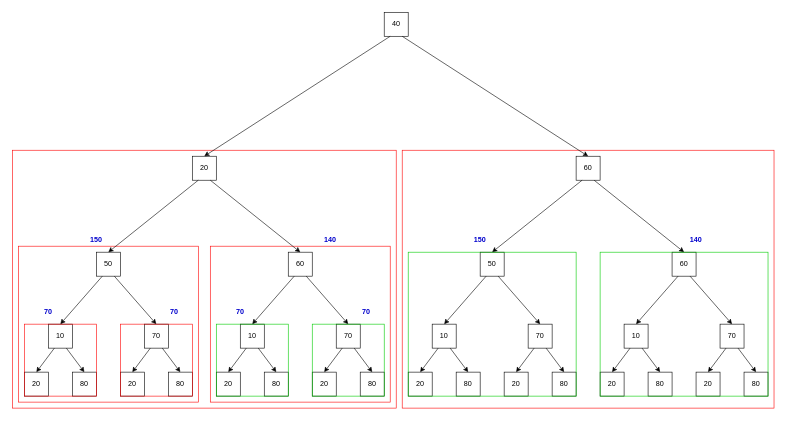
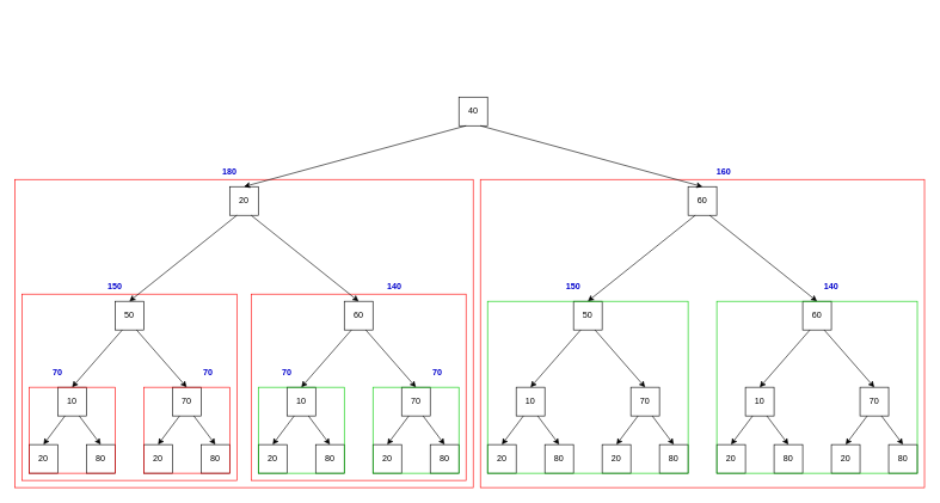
  <mxCell id="0" />
  <mxCell id="1" parent="0" />
  <mxCell id="2" value="" style="rounded=0;whiteSpace=wrap;html=1;strokeColor=#FF0000;fillColor=none;" vertex="1" parent="1"><mxGeometry x="350" y="410" width="300" height="260" as="geometry" /></mxCell>
  <mxCell id="3" value="" style="rounded=0;whiteSpace=wrap;html=1;strokeColor=#FF0000;fillColor=none;" vertex="1" parent="1"><mxGeometry x="670" y="250" width="620" height="430" as="geometry" /></mxCell>
  <mxCell id="4" value="" style="rounded=0;whiteSpace=wrap;html=1;strokeColor=#FF0000;fillColor=none;" vertex="1" parent="1"><mxGeometry x="20" y="250" width="640" height="430" as="geometry" /></mxCell>
  <mxCell id="5" value="" style="rounded=0;whiteSpace=wrap;html=1;strokeColor=#FF0000;fillColor=none;" vertex="1" parent="1"><mxGeometry x="30" y="410" width="300" height="260" as="geometry" /></mxCell>
- <mxCell id="6" value="40" style="whiteSpace=wrap;html=1;aspect=fixed;" vertex="1" parent="1"><mxGeometry x="640" y="20" width="40" height="40" as="geometry" /></mxCell>
+ <mxCell id="6" value="40" style="whiteSpace=wrap;html=1;aspect=fixed;" vertex="1" parent="1"><mxGeometry x="640" y="135" width="40" height="40" as="geometry" /></mxCell>
  <mxCell id="7" value="20" style="whiteSpace=wrap;html=1;aspect=fixed;" vertex="1" parent="1"><mxGeometry x="320" y="260" width="40" height="40" as="geometry" /></mxCell>
  <mxCell id="8" value="60" style="whiteSpace=wrap;html=1;aspect=fixed;" vertex="1" parent="1"><mxGeometry x="960" y="260" width="40" height="40" as="geometry" /></mxCell>
  <mxCell id="9" value="50" style="whiteSpace=wrap;html=1;aspect=fixed;" vertex="1" parent="1"><mxGeometry x="160" y="420" width="40" height="40" as="geometry" /></mxCell>
  <mxCell id="10" value="60" style="whiteSpace=wrap;html=1;aspect=fixed;" vertex="1" parent="1"><mxGeometry x="480" y="420" width="40" height="40" as="geometry" /></mxCell>
  <mxCell id="11" value="50" style="whiteSpace=wrap;html=1;aspect=fixed;" vertex="1" parent="1"><mxGeometry x="800" y="420" width="40" height="40" as="geometry" /></mxCell>
  <mxCell id="12" value="60" style="whiteSpace=wrap;html=1;aspect=fixed;" vertex="1" parent="1"><mxGeometry x="1120" y="420" width="40" height="40" as="geometry" /></mxCell>
  <mxCell id="13" value="10" style="whiteSpace=wrap;html=1;aspect=fixed;" vertex="1" parent="1"><mxGeometry x="80" y="540" width="40" height="40" as="geometry" /></mxCell>
  <mxCell id="14" value="70" style="whiteSpace=wrap;html=1;aspect=fixed;" vertex="1" parent="1"><mxGeometry x="240" y="540" width="40" height="40" as="geometry" /></mxCell>
  <mxCell id="15" value="10" style="whiteSpace=wrap;html=1;aspect=fixed;" vertex="1" parent="1"><mxGeometry x="400" y="540" width="40" height="40" as="geometry" /></mxCell>
  <mxCell id="16" value="70" style="whiteSpace=wrap;html=1;aspect=fixed;" vertex="1" parent="1"><mxGeometry x="560" y="540" width="40" height="40" as="geometry" /></mxCell>
  <mxCell id="17" value="10" style="whiteSpace=wrap;html=1;aspect=fixed;" vertex="1" parent="1"><mxGeometry x="720" y="540" width="40" height="40" as="geometry" /></mxCell>
  <mxCell id="18" value="70" style="whiteSpace=wrap;html=1;aspect=fixed;" vertex="1" parent="1"><mxGeometry x="880" y="540" width="40" height="40" as="geometry" /></mxCell>
  <mxCell id="19" value="10" style="whiteSpace=wrap;html=1;aspect=fixed;" vertex="1" parent="1"><mxGeometry x="1040" y="540" width="40" height="40" as="geometry" /></mxCell>
  <mxCell id="20" value="70" style="whiteSpace=wrap;html=1;aspect=fixed;" vertex="1" parent="1"><mxGeometry x="1200" y="540" width="40" height="40" as="geometry" /></mxCell>
  <mxCell id="21" value="20" style="whiteSpace=wrap;html=1;aspect=fixed;" vertex="1" parent="1"><mxGeometry x="40" y="620" width="40" height="40" as="geometry" /></mxCell>
  <mxCell id="22" value="80" style="whiteSpace=wrap;html=1;aspect=fixed;" vertex="1" parent="1"><mxGeometry x="120" y="620" width="40" height="40" as="geometry" /></mxCell>
  <mxCell id="23" value="20" style="whiteSpace=wrap;html=1;aspect=fixed;" vertex="1" parent="1"><mxGeometry x="200" y="620" width="40" height="40" as="geometry" /></mxCell>
  <mxCell id="24" value="80" style="whiteSpace=wrap;html=1;aspect=fixed;" vertex="1" parent="1"><mxGeometry x="280" y="620" width="40" height="40" as="geometry" /></mxCell>
  <mxCell id="25" value="20" style="whiteSpace=wrap;html=1;aspect=fixed;" vertex="1" parent="1"><mxGeometry x="360" y="620" width="40" height="40" as="geometry" /></mxCell>
  <mxCell id="26" value="80" style="whiteSpace=wrap;html=1;aspect=fixed;" vertex="1" parent="1"><mxGeometry x="440" y="620" width="40" height="40" as="geometry" /></mxCell>
  <mxCell id="27" value="20" style="whiteSpace=wrap;html=1;aspect=fixed;" vertex="1" parent="1"><mxGeometry x="520" y="620" width="40" height="40" as="geometry" /></mxCell>
  <mxCell id="28" value="80" style="whiteSpace=wrap;html=1;aspect=fixed;" vertex="1" parent="1"><mxGeometry x="600" y="620" width="40" height="40" as="geometry" /></mxCell>
  <mxCell id="29" value="20" style="whiteSpace=wrap;html=1;aspect=fixed;" vertex="1" parent="1"><mxGeometry x="680" y="620" width="40" height="40" as="geometry" /></mxCell>
  <mxCell id="30" value="80" style="whiteSpace=wrap;html=1;aspect=fixed;" vertex="1" parent="1"><mxGeometry x="760" y="620" width="40" height="40" as="geometry" /></mxCell>
  <mxCell id="31" value="20" style="whiteSpace=wrap;html=1;aspect=fixed;" vertex="1" parent="1"><mxGeometry x="840" y="620" width="40" height="40" as="geometry" /></mxCell>
  <mxCell id="32" value="80" style="whiteSpace=wrap;html=1;aspect=fixed;" vertex="1" parent="1"><mxGeometry x="920" y="620" width="40" height="40" as="geometry" /></mxCell>
  <mxCell id="33" value="20" style="whiteSpace=wrap;html=1;aspect=fixed;" vertex="1" parent="1"><mxGeometry x="1000" y="620" width="40" height="40" as="geometry" /></mxCell>
  <mxCell id="34" value="80" style="whiteSpace=wrap;html=1;aspect=fixed;" vertex="1" parent="1"><mxGeometry x="1080" y="620" width="40" height="40" as="geometry" /></mxCell>
  <mxCell id="35" value="20" style="whiteSpace=wrap;html=1;aspect=fixed;" vertex="1" parent="1"><mxGeometry x="1160" y="620" width="40" height="40" as="geometry" /></mxCell>
  <mxCell id="36" value="80" style="whiteSpace=wrap;html=1;aspect=fixed;" vertex="1" parent="1"><mxGeometry x="1240" y="620" width="40" height="40" as="geometry" /></mxCell>
  <mxCell id="37" value="" style="endArrow=classic;html=1;exitX=0.25;exitY=1;exitDx=0;exitDy=0;entryX=0.5;entryY=0;entryDx=0;entryDy=0;" edge="1" parent="1" source="6" target="7"><mxGeometry width="50" height="50" relative="1" as="geometry"><mxPoint x="530" y="420" as="sourcePoint" /><mxPoint x="580" y="370" as="targetPoint" /></mxGeometry></mxCell>
  <mxCell id="38" value="" style="endArrow=classic;html=1;exitX=0.75;exitY=1;exitDx=0;exitDy=0;entryX=0.5;entryY=0;entryDx=0;entryDy=0;" edge="1" parent="1" source="6" target="8"><mxGeometry width="50" height="50" relative="1" as="geometry"><mxPoint x="790" y="390" as="sourcePoint" /><mxPoint x="840" y="340" as="targetPoint" /></mxGeometry></mxCell>
  <mxCell id="39" value="" style="endArrow=classic;html=1;exitX=0.25;exitY=1;exitDx=0;exitDy=0;entryX=0.5;entryY=0;entryDx=0;entryDy=0;" edge="1" parent="1" source="7" target="9"><mxGeometry width="50" height="50" relative="1" as="geometry"><mxPoint x="270" y="520" as="sourcePoint" /><mxPoint x="320" y="470" as="targetPoint" /></mxGeometry></mxCell>
  <mxCell id="40" value="" style="endArrow=classic;html=1;exitX=0.75;exitY=1;exitDx=0;exitDy=0;entryX=0.5;entryY=0;entryDx=0;entryDy=0;" edge="1" parent="1" source="7" target="10"><mxGeometry width="50" height="50" relative="1" as="geometry"><mxPoint x="410" y="480" as="sourcePoint" /><mxPoint x="460" y="430" as="targetPoint" /></mxGeometry></mxCell>
  <mxCell id="41" value="" style="endArrow=classic;html=1;exitX=0.75;exitY=1;exitDx=0;exitDy=0;entryX=0.5;entryY=0;entryDx=0;entryDy=0;" edge="1" parent="1" source="9" target="14"><mxGeometry width="50" height="50" relative="1" as="geometry"><mxPoint x="310" y="500" as="sourcePoint" /><mxPoint x="360" y="450" as="targetPoint" /></mxGeometry></mxCell>
  <mxCell id="42" value="" style="endArrow=classic;html=1;exitX=0.25;exitY=1;exitDx=0;exitDy=0;entryX=0.5;entryY=0;entryDx=0;entryDy=0;" edge="1" parent="1" source="9" target="13"><mxGeometry width="50" height="50" relative="1" as="geometry"><mxPoint x="90" y="520" as="sourcePoint" /><mxPoint x="140" y="470" as="targetPoint" /></mxGeometry></mxCell>
  <mxCell id="43" value="" style="endArrow=classic;html=1;exitX=0.25;exitY=1;exitDx=0;exitDy=0;entryX=0.5;entryY=0;entryDx=0;entryDy=0;" edge="1" parent="1" source="13" target="21"><mxGeometry width="50" height="50" relative="1" as="geometry"><mxPoint x="140" y="600" as="sourcePoint" /><mxPoint x="190" y="550" as="targetPoint" /></mxGeometry></mxCell>
  <mxCell id="44" value="" style="endArrow=classic;html=1;exitX=0.75;exitY=1;exitDx=0;exitDy=0;entryX=0.5;entryY=0;entryDx=0;entryDy=0;" edge="1" parent="1" source="13" target="22"><mxGeometry width="50" height="50" relative="1" as="geometry"><mxPoint x="140" y="600" as="sourcePoint" /><mxPoint x="190" y="550" as="targetPoint" /></mxGeometry></mxCell>
  <mxCell id="45" value="" style="endArrow=classic;html=1;exitX=0.25;exitY=1;exitDx=0;exitDy=0;entryX=0.5;entryY=0;entryDx=0;entryDy=0;" edge="1" parent="1" source="14" target="23"><mxGeometry width="50" height="50" relative="1" as="geometry"><mxPoint x="160" y="600" as="sourcePoint" /><mxPoint x="210" y="550" as="targetPoint" /></mxGeometry></mxCell>
  <mxCell id="46" value="" style="endArrow=classic;html=1;exitX=0.75;exitY=1;exitDx=0;exitDy=0;entryX=0.5;entryY=0;entryDx=0;entryDy=0;" edge="1" parent="1" source="14" target="24"><mxGeometry width="50" height="50" relative="1" as="geometry"><mxPoint x="290" y="590" as="sourcePoint" /><mxPoint x="340" y="540" as="targetPoint" /></mxGeometry></mxCell>
  <mxCell id="47" value="" style="endArrow=classic;html=1;exitX=0.25;exitY=1;exitDx=0;exitDy=0;entryX=0.5;entryY=0;entryDx=0;entryDy=0;" edge="1" parent="1" source="10" target="15"><mxGeometry width="50" height="50" relative="1" as="geometry"><mxPoint x="360" y="530" as="sourcePoint" /><mxPoint x="410" y="480" as="targetPoint" /></mxGeometry></mxCell>
  <mxCell id="48" value="" style="endArrow=classic;html=1;exitX=0.75;exitY=1;exitDx=0;exitDy=0;entryX=0.5;entryY=0;entryDx=0;entryDy=0;" edge="1" parent="1" source="10" target="16"><mxGeometry width="50" height="50" relative="1" as="geometry"><mxPoint x="470" y="580" as="sourcePoint" /><mxPoint x="520" y="530" as="targetPoint" /></mxGeometry></mxCell>
  <mxCell id="49" value="" style="endArrow=classic;html=1;exitX=0.25;exitY=1;exitDx=0;exitDy=0;entryX=0.5;entryY=0;entryDx=0;entryDy=0;" edge="1" parent="1" source="15" target="25"><mxGeometry width="50" height="50" relative="1" as="geometry"><mxPoint x="470" y="620" as="sourcePoint" /><mxPoint x="520" y="570" as="targetPoint" /></mxGeometry></mxCell>
  <mxCell id="50" value="" style="endArrow=classic;html=1;exitX=0.75;exitY=1;exitDx=0;exitDy=0;entryX=0.5;entryY=0;entryDx=0;entryDy=0;" edge="1" parent="1" source="15" target="26"><mxGeometry width="50" height="50" relative="1" as="geometry"><mxPoint x="470" y="600" as="sourcePoint" /><mxPoint x="520" y="550" as="targetPoint" /></mxGeometry></mxCell>
  <mxCell id="51" value="" style="endArrow=classic;html=1;exitX=0.25;exitY=1;exitDx=0;exitDy=0;entryX=0.5;entryY=0;entryDx=0;entryDy=0;" edge="1" parent="1" source="16" target="27"><mxGeometry width="50" height="50" relative="1" as="geometry"><mxPoint x="480" y="590" as="sourcePoint" /><mxPoint x="530" y="540" as="targetPoint" /></mxGeometry></mxCell>
  <mxCell id="52" value="" style="endArrow=classic;html=1;exitX=0.75;exitY=1;exitDx=0;exitDy=0;entryX=0.5;entryY=0;entryDx=0;entryDy=0;" edge="1" parent="1" source="16" target="28"><mxGeometry width="50" height="50" relative="1" as="geometry"><mxPoint x="630" y="600" as="sourcePoint" /><mxPoint x="680" y="550" as="targetPoint" /></mxGeometry></mxCell>
  <mxCell id="53" value="" style="endArrow=classic;html=1;exitX=0.25;exitY=1;exitDx=0;exitDy=0;entryX=0.5;entryY=0;entryDx=0;entryDy=0;" edge="1" parent="1" source="17" target="29"><mxGeometry width="50" height="50" relative="1" as="geometry"><mxPoint x="950" y="510" as="sourcePoint" /><mxPoint x="1000" y="460" as="targetPoint" /></mxGeometry></mxCell>
  <mxCell id="54" value="" style="endArrow=classic;html=1;exitX=0.75;exitY=1;exitDx=0;exitDy=0;entryX=0.5;entryY=0;entryDx=0;entryDy=0;" edge="1" parent="1" source="17" target="30"><mxGeometry width="50" height="50" relative="1" as="geometry"><mxPoint x="810" y="580" as="sourcePoint" /><mxPoint x="780" y="620" as="targetPoint" /></mxGeometry></mxCell>
  <mxCell id="55" value="" style="endArrow=classic;html=1;exitX=0.25;exitY=1;exitDx=0;exitDy=0;entryX=0.5;entryY=0;entryDx=0;entryDy=0;" edge="1" parent="1" source="11" target="17"><mxGeometry width="50" height="50" relative="1" as="geometry"><mxPoint x="810" y="520" as="sourcePoint" /><mxPoint x="720" y="480" as="targetPoint" /></mxGeometry></mxCell>
  <mxCell id="56" value="" style="endArrow=classic;html=1;exitX=0.75;exitY=1;exitDx=0;exitDy=0;entryX=0.5;entryY=0;entryDx=0;entryDy=0;" edge="1" parent="1" source="11" target="18"><mxGeometry width="50" height="50" relative="1" as="geometry"><mxPoint x="900" y="520" as="sourcePoint" /><mxPoint x="950" y="470" as="targetPoint" /></mxGeometry></mxCell>
  <mxCell id="57" value="" style="endArrow=classic;html=1;exitX=0.25;exitY=1;exitDx=0;exitDy=0;entryX=0.5;entryY=0;entryDx=0;entryDy=0;" edge="1" parent="1" source="18" target="31"><mxGeometry width="50" height="50" relative="1" as="geometry"><mxPoint x="970" y="540" as="sourcePoint" /><mxPoint x="1020" y="490" as="targetPoint" /></mxGeometry></mxCell>
  <mxCell id="58" value="" style="endArrow=classic;html=1;exitX=0.75;exitY=1;exitDx=0;exitDy=0;entryX=0.5;entryY=0;entryDx=0;entryDy=0;" edge="1" parent="1" source="18" target="32"><mxGeometry width="50" height="50" relative="1" as="geometry"><mxPoint x="950" y="570" as="sourcePoint" /><mxPoint x="1000" y="520" as="targetPoint" /></mxGeometry></mxCell>
  <mxCell id="59" value="" style="endArrow=classic;html=1;exitX=0.25;exitY=1;exitDx=0;exitDy=0;entryX=0.5;entryY=0;entryDx=0;entryDy=0;" edge="1" parent="1" source="8" target="11"><mxGeometry width="50" height="50" relative="1" as="geometry"><mxPoint x="880" y="460" as="sourcePoint" /><mxPoint x="930" y="410" as="targetPoint" /></mxGeometry></mxCell>
  <mxCell id="60" value="" style="endArrow=classic;html=1;exitX=0.75;exitY=1;exitDx=0;exitDy=0;entryX=0.5;entryY=0;entryDx=0;entryDy=0;" edge="1" parent="1" source="8" target="12"><mxGeometry width="50" height="50" relative="1" as="geometry"><mxPoint x="1040" y="430" as="sourcePoint" /><mxPoint x="1090" y="380" as="targetPoint" /></mxGeometry></mxCell>
  <mxCell id="61" value="" style="endArrow=classic;html=1;exitX=0.25;exitY=1;exitDx=0;exitDy=0;entryX=0.5;entryY=0;entryDx=0;entryDy=0;" edge="1" parent="1" source="12" target="19"><mxGeometry width="50" height="50" relative="1" as="geometry"><mxPoint x="1010" y="520" as="sourcePoint" /><mxPoint x="1060" y="470" as="targetPoint" /></mxGeometry></mxCell>
  <mxCell id="62" value="" style="endArrow=classic;html=1;exitX=0.75;exitY=1;exitDx=0;exitDy=0;entryX=0.5;entryY=0;entryDx=0;entryDy=0;" edge="1" parent="1" source="12" target="20"><mxGeometry width="50" height="50" relative="1" as="geometry"><mxPoint x="1230" y="520" as="sourcePoint" /><mxPoint x="1280" y="470" as="targetPoint" /></mxGeometry></mxCell>
  <mxCell id="63" value="" style="endArrow=classic;html=1;exitX=0.25;exitY=1;exitDx=0;exitDy=0;entryX=0.5;entryY=0;entryDx=0;entryDy=0;" edge="1" parent="1" source="19" target="33"><mxGeometry width="50" height="50" relative="1" as="geometry"><mxPoint x="1110" y="600" as="sourcePoint" /><mxPoint x="1160" y="550" as="targetPoint" /></mxGeometry></mxCell>
  <mxCell id="64" value="" style="endArrow=classic;html=1;exitX=0.75;exitY=1;exitDx=0;exitDy=0;entryX=0.5;entryY=0;entryDx=0;entryDy=0;" edge="1" parent="1" source="19" target="34"><mxGeometry width="50" height="50" relative="1" as="geometry"><mxPoint x="1100" y="600" as="sourcePoint" /><mxPoint x="1150" y="550" as="targetPoint" /></mxGeometry></mxCell>
  <mxCell id="65" value="" style="endArrow=classic;html=1;exitX=0.25;exitY=1;exitDx=0;exitDy=0;entryX=0.5;entryY=0;entryDx=0;entryDy=0;" edge="1" parent="1" source="20" target="35"><mxGeometry width="50" height="50" relative="1" as="geometry"><mxPoint x="1120" y="590" as="sourcePoint" /><mxPoint x="1170" y="540" as="targetPoint" /></mxGeometry></mxCell>
  <mxCell id="66" value="" style="endArrow=classic;html=1;exitX=0.75;exitY=1;exitDx=0;exitDy=0;entryX=0.5;entryY=0;entryDx=0;entryDy=0;" edge="1" parent="1" source="20" target="36"><mxGeometry width="50" height="50" relative="1" as="geometry"><mxPoint x="1280" y="580" as="sourcePoint" /><mxPoint x="1270" y="590" as="targetPoint" /></mxGeometry></mxCell>
  <mxCell id="67" value="" style="whiteSpace=wrap;html=1;aspect=fixed;fillColor=none;strokeColor=#00CC00;" vertex="1" parent="1"><mxGeometry x="360" y="540" width="120" height="120" as="geometry" /></mxCell>
  <mxCell id="68" value="" style="whiteSpace=wrap;html=1;aspect=fixed;fillColor=none;strokeColor=#00CC00;" vertex="1" parent="1"><mxGeometry x="520" y="540" width="120" height="120" as="geometry" /></mxCell>
  <mxCell id="69" value="" style="rounded=0;whiteSpace=wrap;html=1;fillColor=none;strokeColor=#00CC00;" vertex="1" parent="1"><mxGeometry x="680" y="420" width="280" height="240" as="geometry" /></mxCell>
  <mxCell id="70" value="" style="rounded=0;whiteSpace=wrap;html=1;fillColor=none;strokeColor=#00CC00;" vertex="1" parent="1"><mxGeometry x="1000" y="420" width="280" height="240" as="geometry" /></mxCell>
  <mxCell id="71" value="&lt;font color=&quot;#0000cc&quot;&gt;&lt;b&gt;70&lt;/b&gt;&lt;/font&gt;" style="text;html=1;strokeColor=none;fillColor=none;align=center;verticalAlign=middle;whiteSpace=wrap;rounded=0;" vertex="1" parent="1"><mxGeometry x="60" y="510" width="40" height="20" as="geometry" /></mxCell>
  <mxCell id="72" value="&lt;font color=&quot;#0000cc&quot;&gt;&lt;b&gt;70&lt;/b&gt;&lt;/font&gt;" style="text;html=1;strokeColor=none;fillColor=none;align=center;verticalAlign=middle;whiteSpace=wrap;rounded=0;" vertex="1" parent="1"><mxGeometry x="270" y="510" width="40" height="20" as="geometry" /></mxCell>
  <mxCell id="73" value="&lt;font color=&quot;#0000cc&quot;&gt;&lt;b&gt;150&lt;/b&gt;&lt;/font&gt;" style="text;html=1;strokeColor=none;fillColor=none;align=center;verticalAlign=middle;whiteSpace=wrap;rounded=0;" vertex="1" parent="1"><mxGeometry x="140" y="390" width="40" height="20" as="geometry" /></mxCell>
  <mxCell id="74" value="&lt;font color=&quot;#0000cc&quot;&gt;&lt;b&gt;140&lt;/b&gt;&lt;/font&gt;" style="text;html=1;strokeColor=none;fillColor=none;align=center;verticalAlign=middle;whiteSpace=wrap;rounded=0;" vertex="1" parent="1"><mxGeometry x="530" y="390" width="40" height="20" as="geometry" /></mxCell>
+ <mxCell id="75" value="&lt;font color=&quot;#0000cc&quot;&gt;&lt;b&gt;180&lt;/b&gt;&lt;/font&gt;" style="text;html=1;strokeColor=none;fillColor=none;align=center;verticalAlign=middle;whiteSpace=wrap;rounded=0;" vertex="1" parent="1"><mxGeometry x="300" y="230" width="40" height="20" as="geometry" /></mxCell>
  <mxCell id="76" value="&lt;font color=&quot;#0000cc&quot;&gt;&lt;b&gt;70&lt;/b&gt;&lt;/font&gt;" style="text;html=1;strokeColor=none;fillColor=none;align=center;verticalAlign=middle;whiteSpace=wrap;rounded=0;" vertex="1" parent="1"><mxGeometry x="380" y="510" width="40" height="20" as="geometry" /></mxCell>
  <mxCell id="77" value="&lt;font color=&quot;#0000cc&quot;&gt;&lt;b&gt;70&lt;/b&gt;&lt;/font&gt;" style="text;html=1;strokeColor=none;fillColor=none;align=center;verticalAlign=middle;whiteSpace=wrap;rounded=0;" vertex="1" parent="1"><mxGeometry x="590" y="510" width="40" height="20" as="geometry" /></mxCell>
+ <mxCell id="78" value="&lt;font color=&quot;#0000cc&quot;&gt;&lt;b&gt;160&lt;/b&gt;&lt;/font&gt;" style="text;html=1;strokeColor=none;fillColor=none;align=center;verticalAlign=middle;whiteSpace=wrap;rounded=0;" vertex="1" parent="1"><mxGeometry x="990" y="230" width="40" height="20" as="geometry" /></mxCell>
  <mxCell id="79" value="&lt;font color=&quot;#0000cc&quot;&gt;&lt;b&gt;150&lt;/b&gt;&lt;/font&gt;" style="text;html=1;strokeColor=none;fillColor=none;align=center;verticalAlign=middle;whiteSpace=wrap;rounded=0;" vertex="1" parent="1"><mxGeometry x="780" y="390" width="40" height="20" as="geometry" /></mxCell>
  <mxCell id="80" value="&lt;font color=&quot;#0000cc&quot;&gt;&lt;b&gt;140&lt;/b&gt;&lt;/font&gt;" style="text;html=1;strokeColor=none;fillColor=none;align=center;verticalAlign=middle;whiteSpace=wrap;rounded=0;" vertex="1" parent="1"><mxGeometry x="1140" y="390" width="40" height="20" as="geometry" /></mxCell>
  <mxCell id="81" value="" style="whiteSpace=wrap;html=1;aspect=fixed;fillColor=none;strokeColor=#FF0000;" vertex="1" parent="1"><mxGeometry x="200" y="540" width="120" height="120" as="geometry" /></mxCell>
  <mxCell id="82" value="" style="whiteSpace=wrap;html=1;aspect=fixed;fillColor=none;strokeColor=#FF0000;" vertex="1" parent="1"><mxGeometry x="40" y="540" width="120" height="120" as="geometry" /></mxCell>
